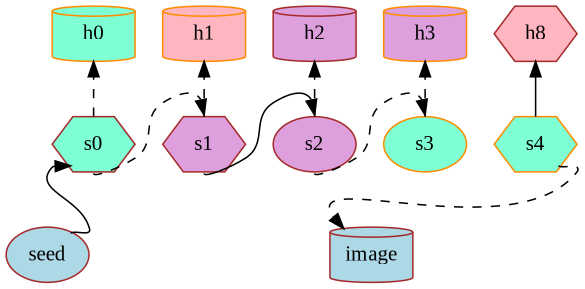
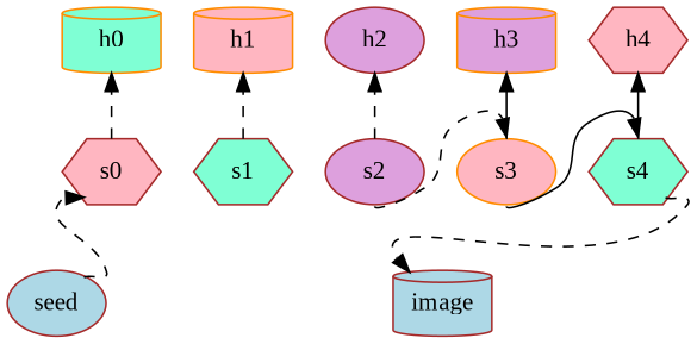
  digraph {
    fontname="Liberation Serif"
    rankdir=BT
    node [color=brown fillcolor=aquamarine fontname="Liberation Serif" shape=cylinder style=filled]
    edge [fontname="Liberation Serif" headport=s style=dashed tailport=n]
    h0 [color=darkorange]
    h1 [color=darkorange fillcolor=lightpink]
-   h2 [fillcolor=plum]
+   h2 [fillcolor=plum shape=ellipse]
    h3 [color=darkorange fillcolor=plum]
-   h4 [fillcolor=lightpink shape=hexagon label=h8]
-   s0 [shape=hexagon]
-   s1 [fillcolor=plum shape=hexagon]
+   h4 [fillcolor=lightpink shape=hexagon]
+   s0 [fillcolor=lightpink shape=hexagon]
+   s1 [shape=hexagon]
    s2 [fillcolor=plum shape=ellipse]
-   s3 [color=darkorange shape=ellipse]
-   s4 [color=darkorange shape=hexagon]
+   s3 [color=darkorange fillcolor=lightpink shape=ellipse]
+   s4 [shape=hexagon]
    seed [fillcolor=lightblue shape=ellipse]
    image [fillcolor=lightblue]
    subgraph sub_1 {
      rank=same
      h0
      h1
      h2
      h3
      h4
    }
    subgraph sub_2 {
      rank=same
      s0
      s1
      s2
      s3
      s4
    }
    subgraph sub_3 {
      rank=same
      seed
      image
    }
    s0 -> h0
-   s0 -> s1
    s1 -> h1
-   s1 -> s2 [style=solid]
    s2 -> h2
    s2 -> s3
-   s3 -> h3
+   s3 -> h3 [style=solid]
+   s3 -> s4 [style=solid]
    s4 -> h4 [style=solid]
    s4 -> image [constraint=false headport=nw tailport=se]
-   seed -> s0 [headport=sw style=solid tailport=ne]
+   seed -> s0 [headport=sw tailport=ne]
  }
